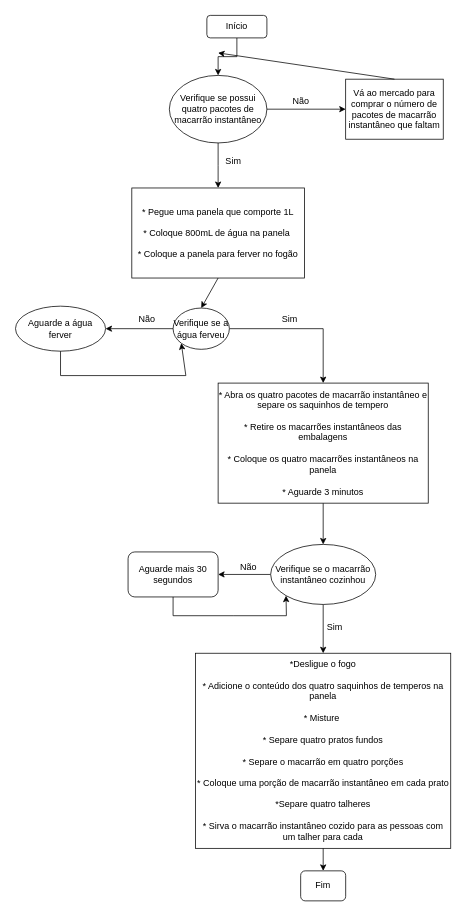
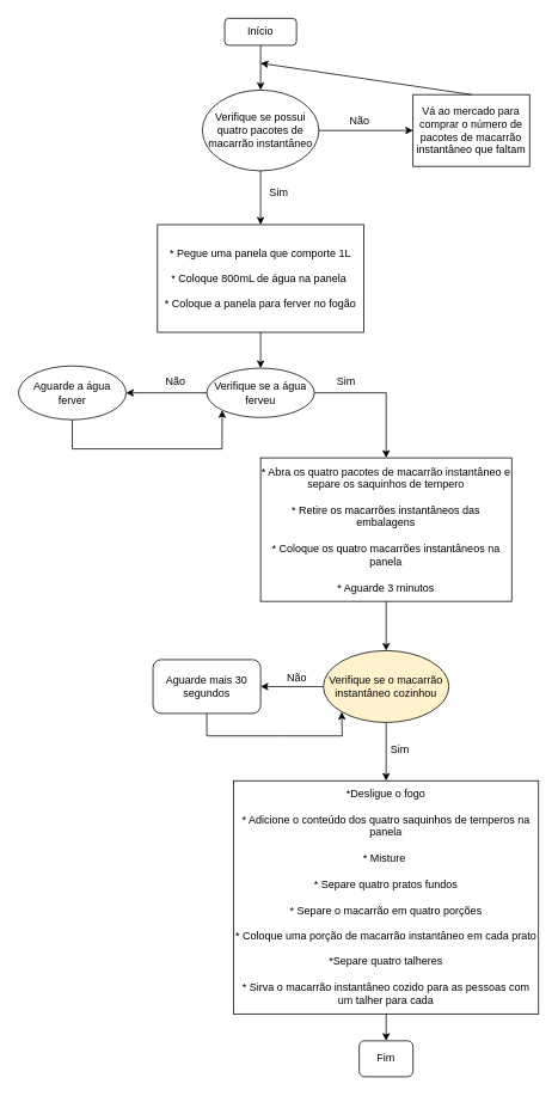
  <mxCell id="0" />
  <mxCell id="1" parent="0" />
  <mxCell id="2" value="" style="edgeStyle=orthogonalEdgeStyle;rounded=0;orthogonalLoop=1;jettySize=auto;html=1;entryX=0.5;entryY=0;entryDx=0;entryDy=0;" parent="1" source="3" edge="1" target="4"><mxGeometry relative="1" as="geometry"><mxPoint x="100" y="100" as="targetPoint" /></mxGeometry></mxCell>
- <mxCell id="3" value="Início" style="rounded=1;whiteSpace=wrap;html=1;" parent="1" vertex="1"><mxGeometry x="275" y="20" width="80" height="30" as="geometry" /></mxCell>
+ <mxCell id="3" value="Início" style="rounded=1;whiteSpace=wrap;html=1;" parent="1" vertex="1"><mxGeometry x="250" y="20" width="80" height="30" as="geometry" /></mxCell>
  <mxCell id="4" value="Verifique se possui quatro pacotes de macarrão instantâneo" style="ellipse;whiteSpace=wrap;html=1;" parent="1" vertex="1"><mxGeometry x="225" y="100" width="130" height="90" as="geometry" /></mxCell>
  <mxCell id="5" value="Não" style="text;html=1;align=center;verticalAlign=middle;resizable=0;points=[];autosize=1;strokeColor=none;fillColor=none;" parent="1" vertex="1"><mxGeometry x="375" y="120" width="50" height="30" as="geometry" /></mxCell>
  <mxCell id="6" value="Vá ao mercado para comprar o número de pacotes de macarrão instantâneo que faltam" style="rounded=0;whiteSpace=wrap;html=1;" parent="1" vertex="1"><mxGeometry x="460" y="105" width="130" height="80" as="geometry" /></mxCell>
  <mxCell id="7" value="" style="endArrow=classic;html=1;rounded=0;entryX=0;entryY=0.5;entryDx=0;entryDy=0;exitX=1;exitY=0.5;exitDx=0;exitDy=0;" parent="1" source="4" target="6" edge="1"><mxGeometry width="50" height="50" relative="1" as="geometry"><mxPoint x="160" y="210" as="sourcePoint" /><mxPoint x="210" y="160" as="targetPoint" /></mxGeometry></mxCell>
  <mxCell id="8" value="Sim" style="text;html=1;align=center;verticalAlign=middle;resizable=0;points=[];autosize=1;strokeColor=none;fillColor=none;" parent="1" vertex="1"><mxGeometry x="290" y="200" width="40" height="30" as="geometry" /></mxCell>
  <mxCell id="9" value="" style="endArrow=classic;html=1;rounded=0;exitX=0.5;exitY=1;exitDx=0;exitDy=0;entryX=0.5;entryY=0;entryDx=0;entryDy=0;" parent="1" source="4" edge="1"><mxGeometry width="50" height="50" relative="1" as="geometry"><mxPoint x="110" y="200" as="sourcePoint" /><mxPoint x="290" y="250" as="targetPoint" /><Array as="points"><mxPoint x="290" y="220" /></Array></mxGeometry></mxCell>
  <mxCell id="10" value="" style="endArrow=classic;html=1;rounded=0;exitX=0.5;exitY=0;exitDx=0;exitDy=0;" parent="1" source="6" edge="1"><mxGeometry width="50" height="50" relative="1" as="geometry"><mxPoint x="160" y="190" as="sourcePoint" /><mxPoint x="290" y="70" as="targetPoint" /></mxGeometry></mxCell>
  <mxCell id="11" value="Aguarde a água ferver" style="ellipse;whiteSpace=wrap;html=1;" parent="1" vertex="1"><mxGeometry x="20" y="407.5" width="120" height="60" as="geometry" /></mxCell>
  <mxCell id="12" value="Aguarde mais 30 segundos" style="whiteSpace=wrap;html=1;rounded=1;" parent="1" vertex="1"><mxGeometry x="170" y="735" width="120" height="60" as="geometry" /></mxCell>
  <mxCell id="13" value="Fim" style="rounded=1;whiteSpace=wrap;html=1;" parent="1" vertex="1"><mxGeometry x="400" y="1160" width="60" height="40" as="geometry" /></mxCell>
  <mxCell id="14" value="" style="edgeStyle=orthogonalEdgeStyle;rounded=0;orthogonalLoop=1;jettySize=auto;html=1;exitX=1;exitY=0.5;exitDx=0;exitDy=0;" parent="1" source="15" target="21" edge="1"><mxGeometry relative="1" as="geometry" /></mxCell>
- <mxCell id="15" value="Verifique se a água ferveu" style="ellipse;whiteSpace=wrap;html=1;" parent="1" vertex="1"><mxGeometry x="230" y="410" width="75" height="55" as="geometry" /></mxCell>
+ <mxCell id="15" value="Verifique se a água ferveu" style="ellipse;whiteSpace=wrap;html=1;" parent="1" vertex="1"><mxGeometry x="230" y="410" width="120" height="55" as="geometry" /></mxCell>
  <mxCell id="16" value="" style="endArrow=classic;html=1;rounded=0;exitX=0;exitY=0.5;exitDx=0;exitDy=0;entryX=1;entryY=0.5;entryDx=0;entryDy=0;" parent="1" source="15" target="11" edge="1"><mxGeometry width="50" height="50" relative="1" as="geometry"><mxPoint x="250" y="440" as="sourcePoint" /><mxPoint x="300" y="390" as="targetPoint" /></mxGeometry></mxCell>
  <mxCell id="17" value="" style="endArrow=classic;html=1;rounded=0;exitX=0.5;exitY=1;exitDx=0;exitDy=0;entryX=0.5;entryY=0;entryDx=0;entryDy=0;" parent="1" source="29" target="15" edge="1"><mxGeometry width="50" height="50" relative="1" as="geometry"><mxPoint x="520" y="440" as="sourcePoint" /><mxPoint x="300" y="390" as="targetPoint" /></mxGeometry></mxCell>
  <mxCell id="18" value="Não" style="text;html=1;align=center;verticalAlign=middle;resizable=0;points=[];autosize=1;strokeColor=none;fillColor=none;" parent="1" vertex="1"><mxGeometry x="170" y="410" width="50" height="30" as="geometry" /></mxCell>
  <mxCell id="19" value="" style="endArrow=classic;html=1;rounded=0;entryX=0;entryY=1;entryDx=0;entryDy=0;exitX=0.5;exitY=1;exitDx=0;exitDy=0;" parent="1" source="11" target="15" edge="1"><mxGeometry width="50" height="50" relative="1" as="geometry"><mxPoint x="340" y="540" as="sourcePoint" /><mxPoint x="300" y="390" as="targetPoint" /><Array as="points"><mxPoint x="80" y="500" /><mxPoint x="247" y="500" /></Array></mxGeometry></mxCell>
  <mxCell id="20" value="" style="edgeStyle=orthogonalEdgeStyle;rounded=0;orthogonalLoop=1;jettySize=auto;html=1;" parent="1" source="21" target="24" edge="1"><mxGeometry relative="1" as="geometry" /></mxCell>
  <mxCell id="21" value="* Abra os quatro pacotes de macarrão instantâneo e separe os saquinhos de tempero&lt;br&gt;&lt;br&gt;* Retire os macarrões instantâneos das embalagens&lt;br&gt;&lt;br&gt;* Coloque os quatro macarrões instantâneos na panela&lt;br&gt;&lt;br&gt;* Aguarde 3 minutos" style="whiteSpace=wrap;html=1;" parent="1" vertex="1"><mxGeometry x="290" y="510" width="280" height="160" as="geometry" /></mxCell>
  <mxCell id="22" value="" style="edgeStyle=orthogonalEdgeStyle;rounded=0;orthogonalLoop=1;jettySize=auto;html=1;" parent="1" source="24" target="12" edge="1"><mxGeometry relative="1" as="geometry" /></mxCell>
  <mxCell id="23" value="" style="edgeStyle=orthogonalEdgeStyle;rounded=0;orthogonalLoop=1;jettySize=auto;html=1;" parent="1" source="24" target="26" edge="1"><mxGeometry relative="1" as="geometry" /></mxCell>
- <mxCell id="24" value="Verifique se o macarrão instantâneo cozinhou" style="ellipse;whiteSpace=wrap;html=1;" parent="1" vertex="1"><mxGeometry x="360" y="725" width="140" height="80" as="geometry" /></mxCell>
+ <mxCell id="24" value="Verifique se o macarrão instantâneo cozinhou" style="ellipse;whiteSpace=wrap;html=1;fillColor=#fff2cc;" parent="1" vertex="1"><mxGeometry x="360" y="725" width="140" height="80" as="geometry" /></mxCell>
  <mxCell id="25" value="Não" style="text;html=1;align=center;verticalAlign=middle;resizable=0;points=[];autosize=1;strokeColor=none;fillColor=none;" parent="1" vertex="1"><mxGeometry x="305" y="740" width="50" height="30" as="geometry" /></mxCell>
  <mxCell id="26" value="*Desligue o fogo&lt;br&gt;&lt;br&gt;* Adicione o conteúdo dos quatro saquinhos de temperos na panela&lt;br&gt;&lt;br&gt;* Misture&amp;nbsp;&lt;br&gt;&lt;br&gt;* Separe quatro pratos fundos&lt;br&gt;&lt;br&gt;* Separe o macarrão em quatro porções&lt;br&gt;&lt;br&gt;* Coloque uma porção de macarrão instantâneo em cada prato&lt;br&gt;&lt;br&gt;*Separe quatro talheres&lt;br&gt;&lt;br&gt;* Sirva o macarrão instantâneo cozido para as pessoas com um talher para cada" style="whiteSpace=wrap;html=1;" parent="1" vertex="1"><mxGeometry x="260" y="870" width="340" height="260" as="geometry" /></mxCell>
  <mxCell id="27" value="Sim" style="text;html=1;align=center;verticalAlign=middle;resizable=0;points=[];autosize=1;strokeColor=none;fillColor=none;" parent="1" vertex="1"><mxGeometry x="425" y="820" width="40" height="30" as="geometry" /></mxCell>
  <mxCell id="28" value="Sim" style="text;html=1;align=center;verticalAlign=middle;resizable=0;points=[];autosize=1;strokeColor=none;fillColor=none;" parent="1" vertex="1"><mxGeometry x="365" y="410" width="40" height="30" as="geometry" /></mxCell>
  <mxCell id="29" value="* Pegue uma panela que comporte 1L&lt;br&gt;&lt;br&gt;* Coloque 800mL de água na panela&amp;nbsp;&lt;br&gt;&lt;br&gt;* Coloque a panela para ferver no fogão" style="rounded=0;whiteSpace=wrap;html=1;" vertex="1" parent="1"><mxGeometry x="175" y="250" width="230" height="120" as="geometry" /></mxCell>
  <mxCell id="30" value="" style="endArrow=classic;html=1;rounded=0;exitX=0.5;exitY=1;exitDx=0;exitDy=0;entryX=0;entryY=1;entryDx=0;entryDy=0;" edge="1" parent="1" source="12" target="24"><mxGeometry width="50" height="50" relative="1" as="geometry"><mxPoint x="470" y="870" as="sourcePoint" /><mxPoint x="520" y="820" as="targetPoint" /><Array as="points"><mxPoint x="230" y="820" /><mxPoint x="310" y="820" /><mxPoint x="381" y="820" /></Array></mxGeometry></mxCell>
  <mxCell id="31" value="" style="endArrow=classic;html=1;rounded=0;exitX=0.5;exitY=1;exitDx=0;exitDy=0;entryX=0.5;entryY=0;entryDx=0;entryDy=0;" edge="1" parent="1" source="26" target="13"><mxGeometry width="50" height="50" relative="1" as="geometry"><mxPoint x="470" y="1060" as="sourcePoint" /><mxPoint x="520" y="1010" as="targetPoint" /></mxGeometry></mxCell>
